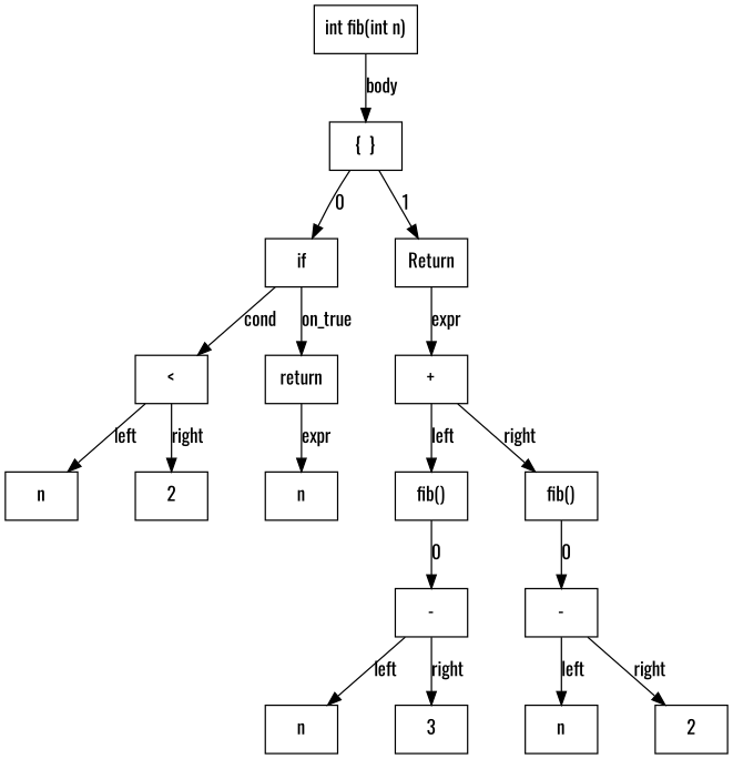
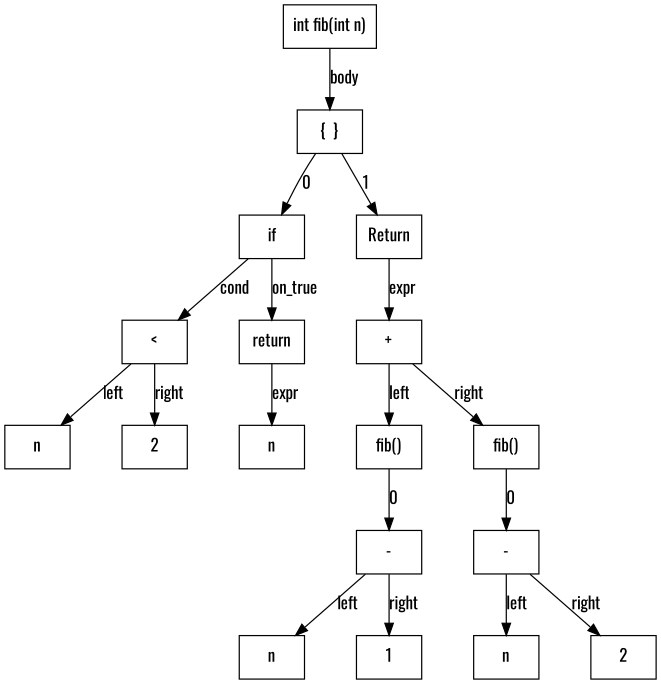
  digraph {
    nodesep=0.6
    fontname=Oswald
    node [fontname=Oswald shape=box]
    edge [fontname=Oswald]
    n1 [label="int fib(int n)"]
    n2 [label="{  }"]
    n3 [label=if]
    n4 [label=Return]
    n5 [label=" < "]
    n6 [label=return]
    n7 [label=n]
    n8 [label=2]
    n9 [label=n]
    n10 [label=" + "]
    n11 [label="fib()"]
    n12 [label="fib()"]
    n13 [label=" - "]
    n14 [label=n]
-   n15 [label=3]
+   n15 [label=1]
    n16 [label=" - "]
    n17 [label=n]
    n18 [label=2]
    n1 -> n2 [label=body]
    n2 -> n3 [label=0]
    n2 -> n4 [label=1]
    n3 -> n5 [label=cond]
    n3 -> n6 [label=on_true]
    n4 -> n10 [label=expr]
    n5 -> n7 [label=left]
    n5 -> n8 [label=right]
    n6 -> n9 [label=expr]
    n10 -> n11 [label=left]
    n10 -> n12 [label=right]
    n11 -> n13 [label=0]
    n12 -> n16 [label=0]
    n13 -> n14 [label=left]
    n13 -> n15 [label=right]
    n16 -> n17 [label=left]
    n16 -> n18 [label=right]
  }
